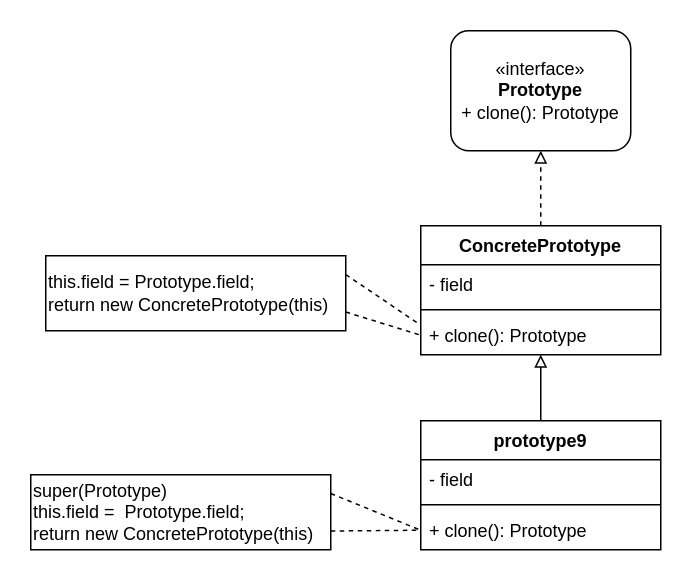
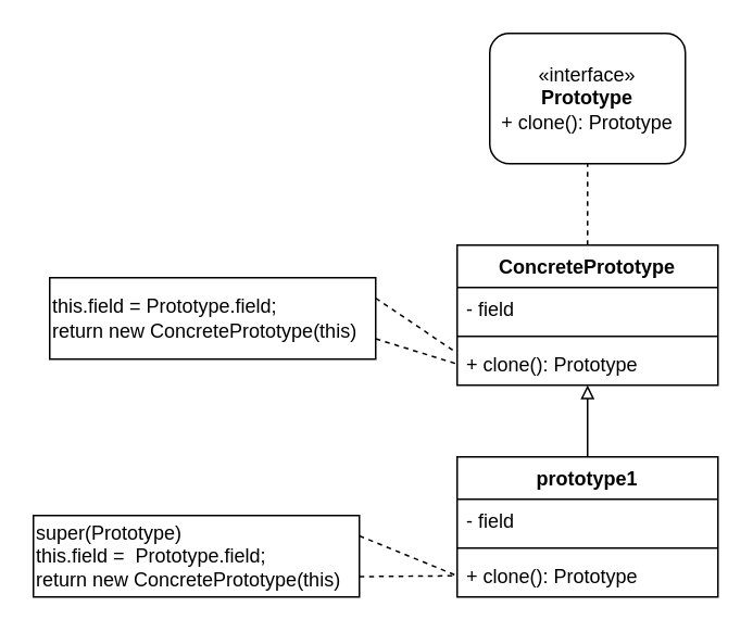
  <mxCell id="0" />
  <mxCell id="1" parent="0" />
  <mxCell id="2" value="«interface»&lt;br&gt;&lt;b&gt;Prototype&lt;/b&gt;&lt;div&gt;+ clone(): Prototype&lt;/div&gt;" style="html=1;whiteSpace=wrap;rounded=1;" vertex="1" parent="1"><mxGeometry x="300" y="20" width="120" height="80" as="geometry" /></mxCell>
- <mxCell id="3" style="edgeStyle=orthogonalEdgeStyle;rounded=0;orthogonalLoop=1;jettySize=auto;html=1;exitX=0.5;exitY=0;exitDx=0;exitDy=0;entryX=0.5;entryY=1;entryDx=0;entryDy=0;dashed=1;endArrow=block;endFill=0;" edge="1" parent="1" source="4" target="2"><mxGeometry relative="1" as="geometry" /></mxCell>
+ <mxCell id="3" style="edgeStyle=orthogonalEdgeStyle;rounded=0;orthogonalLoop=1;jettySize=auto;html=1;exitX=0.5;exitY=0;exitDx=0;exitDy=0;entryX=0.5;entryY=1;entryDx=0;entryDy=0;dashed=1;endArrow=none;endFill=0;" edge="1" parent="1" source="4" target="2"><mxGeometry relative="1" as="geometry" /></mxCell>
  <mxCell id="4" value="ConcretePrototype" style="swimlane;fontStyle=1;align=center;verticalAlign=top;childLayout=stackLayout;horizontal=1;startSize=26;horizontalStack=0;resizeParent=1;resizeParentMax=0;resizeLast=0;collapsible=1;marginBottom=0;whiteSpace=wrap;html=1;" vertex="1" parent="1"><mxGeometry x="280" y="150" width="160" height="86" as="geometry" /></mxCell>
  <mxCell id="5" value="- field" style="text;strokeColor=none;fillColor=none;align=left;verticalAlign=top;spacingLeft=4;spacingRight=4;overflow=hidden;rotatable=0;points=[[0,0.5],[1,0.5]];portConstraint=eastwest;whiteSpace=wrap;html=1;" vertex="1" parent="4"><mxGeometry y="26" width="160" height="26" as="geometry" /></mxCell>
  <mxCell id="6" value="" style="line;strokeWidth=1;fillColor=none;align=left;verticalAlign=middle;spacingTop=-1;spacingLeft=3;spacingRight=3;rotatable=0;labelPosition=right;points=[];portConstraint=eastwest;strokeColor=inherit;" vertex="1" parent="4"><mxGeometry y="52" width="160" height="8" as="geometry" /></mxCell>
  <mxCell id="7" value="+ clone(): Prototype" style="text;strokeColor=none;fillColor=none;align=left;verticalAlign=top;spacingLeft=4;spacingRight=4;overflow=hidden;rotatable=0;points=[[0,0.5],[1,0.5]];portConstraint=eastwest;whiteSpace=wrap;html=1;" vertex="1" parent="4"><mxGeometry y="60" width="160" height="26" as="geometry" /></mxCell>
  <mxCell id="8" style="edgeStyle=none;rounded=0;orthogonalLoop=1;jettySize=auto;html=1;exitX=0.5;exitY=0;exitDx=0;exitDy=0;endArrow=block;endFill=0;" edge="1" parent="1" source="9" target="7"><mxGeometry relative="1" as="geometry" /></mxCell>
- <mxCell id="9" value="prototype9" style="swimlane;fontStyle=1;align=center;verticalAlign=top;childLayout=stackLayout;horizontal=1;startSize=26;horizontalStack=0;resizeParent=1;resizeParentMax=0;resizeLast=0;collapsible=1;marginBottom=0;whiteSpace=wrap;html=1;" vertex="1" parent="1"><mxGeometry x="280" y="280" width="160" height="86" as="geometry" /></mxCell>
+ <mxCell id="9" value="prototype1" style="swimlane;fontStyle=1;align=center;verticalAlign=top;childLayout=stackLayout;horizontal=1;startSize=26;horizontalStack=0;resizeParent=1;resizeParentMax=0;resizeLast=0;collapsible=1;marginBottom=0;whiteSpace=wrap;html=1;" vertex="1" parent="1"><mxGeometry x="280" y="280" width="160" height="86" as="geometry" /></mxCell>
  <mxCell id="10" value="- field" style="text;strokeColor=none;fillColor=none;align=left;verticalAlign=top;spacingLeft=4;spacingRight=4;overflow=hidden;rotatable=0;points=[[0,0.5],[1,0.5]];portConstraint=eastwest;whiteSpace=wrap;html=1;" vertex="1" parent="9"><mxGeometry y="26" width="160" height="26" as="geometry" /></mxCell>
  <mxCell id="11" value="" style="line;strokeWidth=1;fillColor=none;align=left;verticalAlign=middle;spacingTop=-1;spacingLeft=3;spacingRight=3;rotatable=0;labelPosition=right;points=[];portConstraint=eastwest;strokeColor=inherit;" vertex="1" parent="9"><mxGeometry y="52" width="160" height="8" as="geometry" /></mxCell>
  <mxCell id="12" value="+ clone(): Prototype" style="text;strokeColor=none;fillColor=none;align=left;verticalAlign=top;spacingLeft=4;spacingRight=4;overflow=hidden;rotatable=0;points=[[0,0.5],[1,0.5]];portConstraint=eastwest;whiteSpace=wrap;html=1;" vertex="1" parent="9"><mxGeometry y="60" width="160" height="26" as="geometry" /></mxCell>
  <mxCell id="13" style="edgeStyle=none;rounded=0;orthogonalLoop=1;jettySize=auto;html=1;exitX=1;exitY=0.75;exitDx=0;exitDy=0;entryX=0;entryY=0.5;entryDx=0;entryDy=0;endArrow=none;endFill=0;dashed=1;" edge="1" parent="1" source="14" target="7"><mxGeometry relative="1" as="geometry" /></mxCell>
  <mxCell id="14" value="&lt;div style=&quot;&quot;&gt;&lt;span style=&quot;background-color: initial;&quot;&gt;this.field = Prototype.field;&lt;/span&gt;&lt;/div&gt;&lt;div style=&quot;&quot;&gt;return new ConcretePrototype(this)&lt;/div&gt;" style="html=1;whiteSpace=wrap;align=left;" vertex="1" parent="1"><mxGeometry x="30" y="170" width="200" height="50" as="geometry" /></mxCell>
  <mxCell id="15" style="edgeStyle=none;rounded=0;orthogonalLoop=1;jettySize=auto;html=1;exitX=1;exitY=0.25;exitDx=0;exitDy=0;entryX=-0.012;entryY=0.192;entryDx=0;entryDy=0;entryPerimeter=0;endArrow=none;endFill=0;dashed=1;" edge="1" parent="1" source="14" target="7"><mxGeometry relative="1" as="geometry" /></mxCell>
  <mxCell id="16" style="edgeStyle=none;rounded=0;orthogonalLoop=1;jettySize=auto;html=1;exitX=1;exitY=0.25;exitDx=0;exitDy=0;entryX=0;entryY=0.5;entryDx=0;entryDy=0;endArrow=none;endFill=0;dashed=1;" edge="1" parent="1" source="18" target="12"><mxGeometry relative="1" as="geometry" /></mxCell>
  <mxCell id="17" style="edgeStyle=none;rounded=0;orthogonalLoop=1;jettySize=auto;html=1;exitX=1;exitY=0.75;exitDx=0;exitDy=0;entryX=0;entryY=0.5;entryDx=0;entryDy=0;endArrow=none;endFill=0;dashed=1;" edge="1" parent="1" source="18" target="12"><mxGeometry relative="1" as="geometry" /></mxCell>
  <mxCell id="18" value="super(Prototype)&lt;div&gt;this.field =&amp;nbsp;&amp;nbsp;&lt;span style=&quot;background-color: initial;&quot;&gt;Prototype.field;&lt;/span&gt;&lt;/div&gt;&lt;div&gt;&lt;span style=&quot;background-color: initial;&quot;&gt;return new&amp;nbsp;&lt;/span&gt;&lt;span style=&quot;background-color: initial;&quot;&gt;ConcretePrototype(this)&lt;/span&gt;&lt;/div&gt;" style="html=1;whiteSpace=wrap;align=left;" vertex="1" parent="1"><mxGeometry x="20" y="316" width="200" height="50" as="geometry" /></mxCell>
